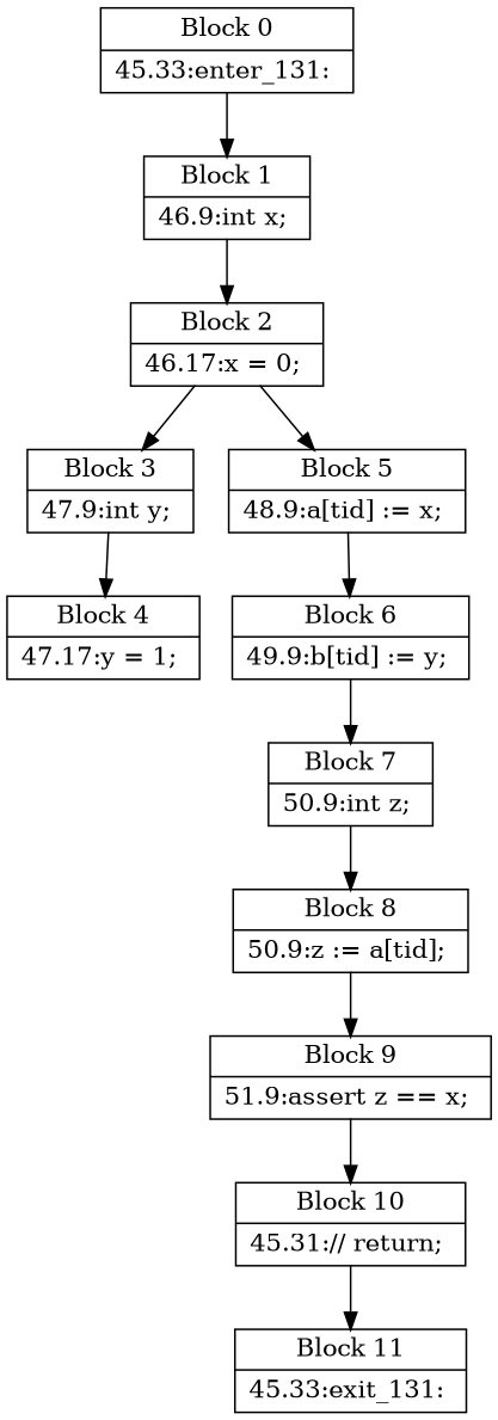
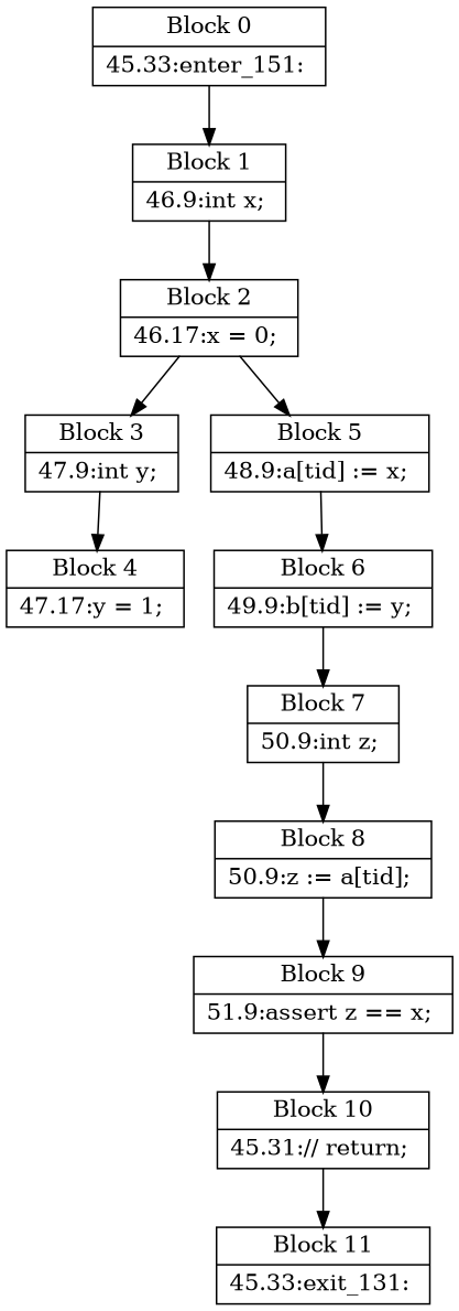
  digraph {
    node [shape=record]
-   n1 [label="{Block 0|45.33:enter_131: \n}"]
+   n1 [label="{Block 0|45.33:enter_151: \n}"]
    n2 [label="{Block 1|46.9:int x; \n}"]
    n3 [label="{Block 2|46.17:x = 0; \n}"]
    n4 [label="{Block 3|47.9:int y; \n}"]
    n5 [label="{Block 5|48.9:a\[tid\] := x; \n}"]
    n6 [label="{Block 4|47.17:y = 1; \n}"]
    n7 [label="{Block 6|49.9:b\[tid\] := y; \n}"]
    n8 [label="{Block 7|50.9:int z; \n}"]
    n9 [label="{Block 8|50.9:z := a\[tid\]; \n}"]
    n10 [label="{Block 9|51.9:assert z == x; \n}"]
    n11 [label="{Block 10|45.31:// return; \n}"]
    n12 [label="{Block 11|45.33:exit_131: \n}"]
    n1 -> n2
    n2 -> n3
    n3 -> n4
    n3 -> n5
    n4 -> n6
    n5 -> n7
    n7 -> n8
    n8 -> n9
    n9 -> n10
    n10 -> n11
    n11 -> n12
  }
